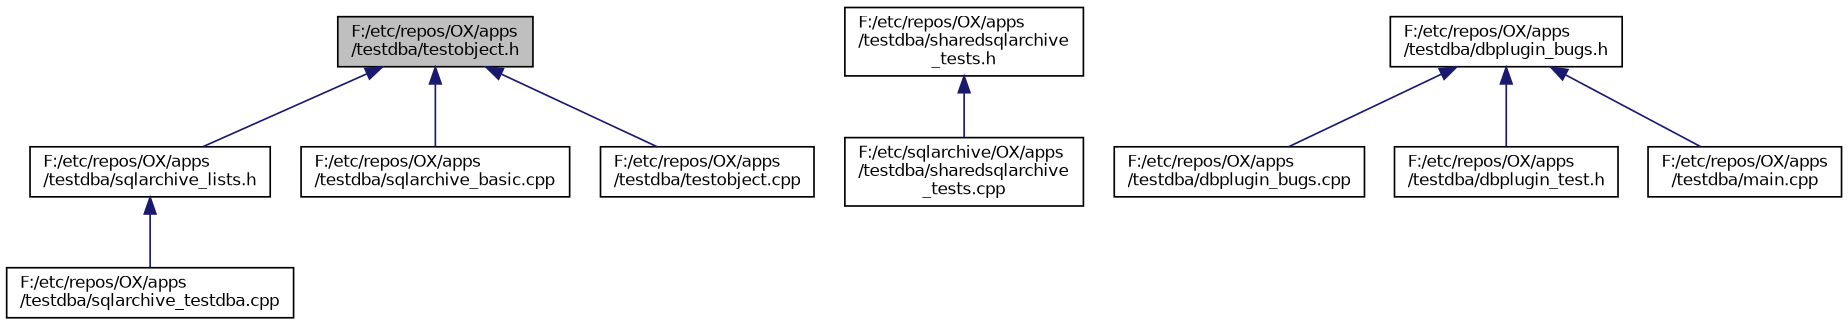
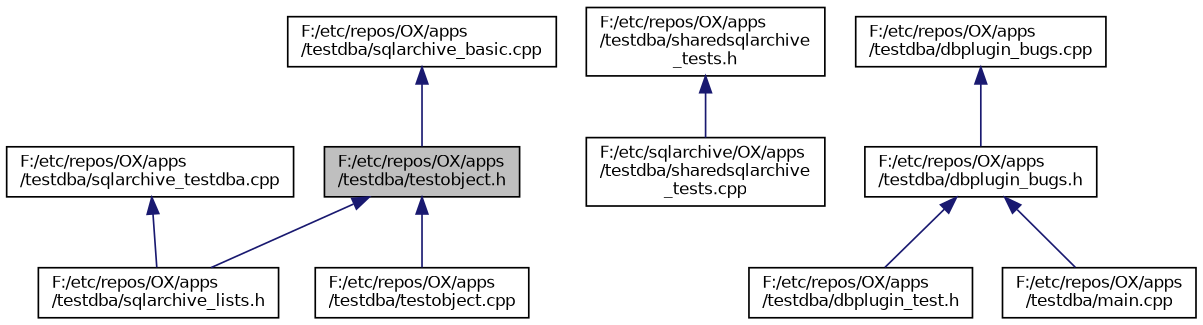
  digraph {
    node [color=black fillcolor=white fontname=Helvetica fontsize=10 shape=record style=filled]
    edge [color=midnightblue dir=back fontname=Helvetica fontsize=10 labelfontname=Helvetica labelfontsize=10 style=solid]
    n1 [fillcolor=grey75 fontcolor=black height=0.2 label="F:/etc/repos/OX/apps\l/testdba/testobject.h" width=0.4]
    n2 [height=0.2 label="F:/etc/repos/OX/apps\l/testdba/sqlarchive_lists.h" width=0.4]
    n3 [height=0.2 label="F:/etc/repos/OX/apps\l/testdba/sqlarchive_basic.cpp" width=0.4]
    n4 [height=0.2 label="F:/etc/repos/OX/apps\l/testdba/testobject.cpp" width=0.4]
    n5 [height=0.2 label="F:/etc/repos/OX/apps\l/testdba/sqlarchive_testdba.cpp" width=0.4]
    n6 [height=0.2 label="F:/etc/repos/OX/apps\l/testdba/sharedsqlarchive\l_tests.h" width=0.4]
    n7 [height=0.2 label="F:/etc/sqlarchive/OX/apps\l/testdba/sharedsqlarchive\l_tests.cpp" width=0.4]
    n8 [height=0.2 label="F:/etc/repos/OX/apps\l/testdba/dbplugin_bugs.h" width=0.4]
    n9 [height=0.2 label="F:/etc/repos/OX/apps\l/testdba/dbplugin_bugs.cpp" width=0.4]
    n10 [height=0.2 label="F:/etc/repos/OX/apps\l/testdba/dbplugin_test.h" width=0.4]
    n11 [height=0.2 label="F:/etc/repos/OX/apps\l/testdba/main.cpp" width=0.4]
    n1 -> n2
-   n1 -> n3
+   n3 -> n1
    n1 -> n4
-   n2 -> n5
+   n5 -> n2
    n6 -> n7
-   n8 -> n9
+   n9 -> n8
    n8 -> n10
    n8 -> n11
  }
